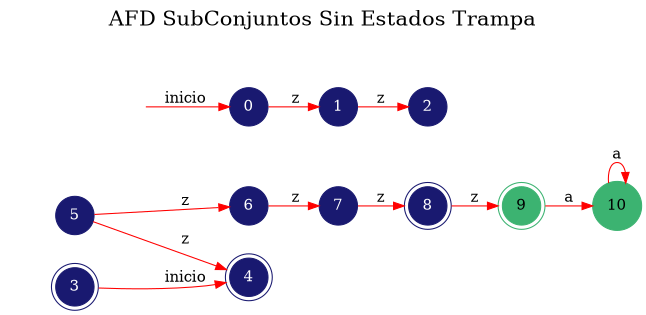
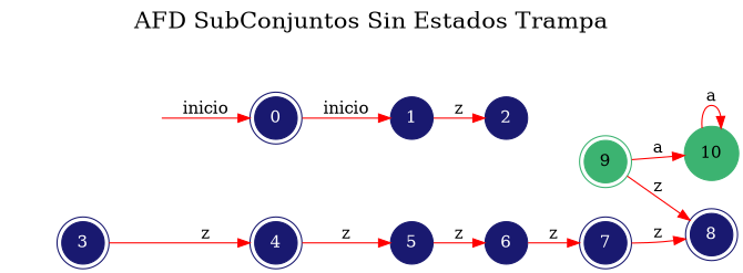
  digraph {
    fontname="DejaVu Serif"
    fontsize=20
    label="AFD SubConjuntos Sin Estados Trampa"
    labelloc=t
    rankdir=LR
    node [color=midnightblue fontname="DejaVu Serif" shape=circle style=filled fontcolor=white]
    edge [color=red fontname="DejaVu Serif"]
    9 [color=mediumseagreen shape=doublecircle fontcolor=""]
    10 [color=mediumseagreen fontcolor=""]
    secret_node [style=invis]
-   0
+   0 [shape=doublecircle]
    1
    2
    3 [shape=doublecircle]
    4 [shape=doublecircle]
    5
    6
-   7
+   7 [shape=doublecircle]
    8 [shape=doublecircle]
    9 -> 10 [label=a]
    10 -> 10 [label=a]
    secret_node -> 0 [label=inicio]
-   0 -> 1 [label=z]
+   0 -> 1 [label=inicio]
    1 -> 2 [label=z]
-   3 -> 4 [label=inicio]
-   5 -> 4 [label=z]
+   3 -> 4 [label=z]
+   4 -> 5 [label=z]
    5 -> 6 [label=z]
    6 -> 7 [label=z]
    7 -> 8 [label=z]
-   8 -> 9 [label=z]
+   9 -> 8 [label=z]
  }
